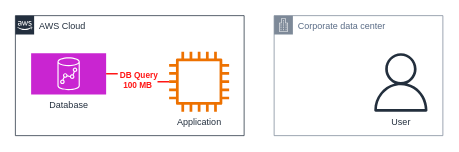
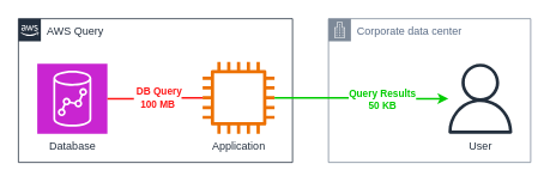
  <mxCell id="0" />
  <mxCell id="1" parent="0" />
- <mxCell id="2" value="AWS Cloud" style="points=[[0,0],[0.25,0],[0.5,0],[0.75,0],[1,0],[1,0.25],[1,0.5],[1,0.75],[1,1],[0.75,1],[0.5,1],[0.25,1],[0,1],[0,0.75],[0,0.5],[0,0.25]];outlineConnect=0;gradientColor=none;html=1;whiteSpace=wrap;fontSize=12;fontStyle=0;container=1;pointerEvents=0;collapsible=0;recursiveResize=0;shape=mxgraph.aws4.group;grIcon=mxgraph.aws4.group_aws_cloud_alt;strokeColor=#232F3E;fillColor=none;verticalAlign=top;align=left;spacingLeft=30;fontColor=#232F3E;dashed=0;" vertex="1" parent="1"><mxGeometry x="20" y="20" width="305" height="160" as="geometry" /></mxCell>
- <mxCell id="3" value="Database" style="sketch=0;points=[[0,0,0],[0.25,0,0],[0.5,0,0],[0.75,0,0],[1,0,0],[0,1,0],[0.25,1,0],[0.5,1,0],[0.75,1,0],[1,1,0],[0,0.25,0],[0,0.5,0],[0,0.75,0],[1,0.25,0],[1,0.5,0],[1,0.75,0]];outlineConnect=0;fontColor=#232F3E;fillColor=#C925D1;strokeColor=#ffffff;dashed=0;verticalLabelPosition=bottom;verticalAlign=top;align=center;html=1;fontSize=12;fontStyle=0;aspect=fixed;shape=mxgraph.aws4.resourceIcon;resIcon=mxgraph.aws4.redshift;" vertex="1" parent="2"><mxGeometry x="21" y="50" width="100" height="55" as="geometry" /></mxCell>
+ <mxCell id="2" value="AWS Query" style="points=[[0,0],[0.25,0],[0.5,0],[0.75,0],[1,0],[1,0.25],[1,0.5],[1,0.75],[1,1],[0.75,1],[0.5,1],[0.25,1],[0,1],[0,0.75],[0,0.5],[0,0.25]];outlineConnect=0;gradientColor=none;html=1;whiteSpace=wrap;fontSize=12;fontStyle=0;container=1;pointerEvents=0;collapsible=0;recursiveResize=0;shape=mxgraph.aws4.group;grIcon=mxgraph.aws4.group_aws_cloud_alt;strokeColor=#232F3E;fillColor=none;verticalAlign=top;align=left;spacingLeft=30;fontColor=#232F3E;dashed=0;" vertex="1" parent="1"><mxGeometry x="20" y="20" width="305" height="160" as="geometry" /></mxCell>
+ <mxCell id="3" value="Database" style="sketch=0;points=[[0,0,0],[0.25,0,0],[0.5,0,0],[0.75,0,0],[1,0,0],[0,1,0],[0.25,1,0],[0.5,1,0],[0.75,1,0],[1,1,0],[0,0.25,0],[0,0.5,0],[0,0.75,0],[1,0.25,0],[1,0.5,0],[1,0.75,0]];outlineConnect=0;fontColor=#232F3E;fillColor=#C925D1;strokeColor=#ffffff;dashed=0;verticalLabelPosition=bottom;verticalAlign=top;align=center;html=1;fontSize=12;fontStyle=0;aspect=fixed;shape=mxgraph.aws4.resourceIcon;resIcon=mxgraph.aws4.redshift;" vertex="1" parent="2"><mxGeometry x="21" y="50" width="78" height="78" as="geometry" /></mxCell>
  <mxCell id="4" value="Application" style="sketch=0;outlineConnect=0;fontColor=#232F3E;gradientColor=none;fillColor=#ED7100;strokeColor=none;dashed=0;verticalLabelPosition=bottom;verticalAlign=top;align=center;html=1;fontSize=12;fontStyle=0;aspect=fixed;pointerEvents=1;shape=mxgraph.aws4.instance2;" vertex="1" parent="2"><mxGeometry x="205" y="48" width="80" height="80" as="geometry" /></mxCell>
  <mxCell id="5" value="&amp;nbsp;DB Query&lt;div&gt;100 MB&lt;/div&gt;" style="edgeStyle=orthogonalEdgeStyle;rounded=0;orthogonalLoop=1;jettySize=auto;html=1;strokeColor=#FF1616;strokeWidth=2;fontColor=#FF1616;fontStyle=1;endArrow=none;" edge="1" parent="2" source="3" target="4"><mxGeometry x="0.065" relative="1" as="geometry"><mxPoint as="offset" /><mxPoint x="280" y="89.1" as="targetPoint" /></mxGeometry></mxCell>
  <mxCell id="6" value="Corporate data center" style="points=[[0,0],[0.25,0],[0.5,0],[0.75,0],[1,0],[1,0.25],[1,0.5],[1,0.75],[1,1],[0.75,1],[0.5,1],[0.25,1],[0,1],[0,0.75],[0,0.5],[0,0.25]];outlineConnect=0;gradientColor=none;html=1;whiteSpace=wrap;fontSize=12;fontStyle=0;container=1;pointerEvents=0;collapsible=0;recursiveResize=0;shape=mxgraph.aws4.group;grIcon=mxgraph.aws4.group_corporate_data_center;strokeColor=#7D8998;fillColor=none;verticalAlign=top;align=left;spacingLeft=30;fontColor=#5A6C86;dashed=0;" vertex="1" parent="1"><mxGeometry x="365" y="20" width="225" height="160" as="geometry" /></mxCell>
  <mxCell id="7" value="User" style="sketch=0;outlineConnect=0;fontColor=#232F3E;gradientColor=none;fillColor=#232F3D;strokeColor=none;dashed=0;verticalLabelPosition=bottom;verticalAlign=top;align=center;html=1;fontSize=12;fontStyle=0;aspect=fixed;pointerEvents=1;shape=mxgraph.aws4.user;" vertex="1" parent="6"><mxGeometry x="130" y="50" width="78" height="78" as="geometry" /></mxCell>
+ <mxCell id="8" value="Query Results&lt;div&gt;50 KB&lt;/div&gt;" style="edgeStyle=orthogonalEdgeStyle;rounded=0;orthogonalLoop=1;jettySize=auto;html=1;strokeWidth=2;strokeColor=#00CC00;fontColor=#00CC00;fontStyle=1" edge="1" parent="1" source="4" target="7"><mxGeometry x="0.244" y="-1" relative="1" as="geometry"><mxPoint x="410" y="109.1" as="sourcePoint" /><mxPoint as="offset" /></mxGeometry></mxCell>
